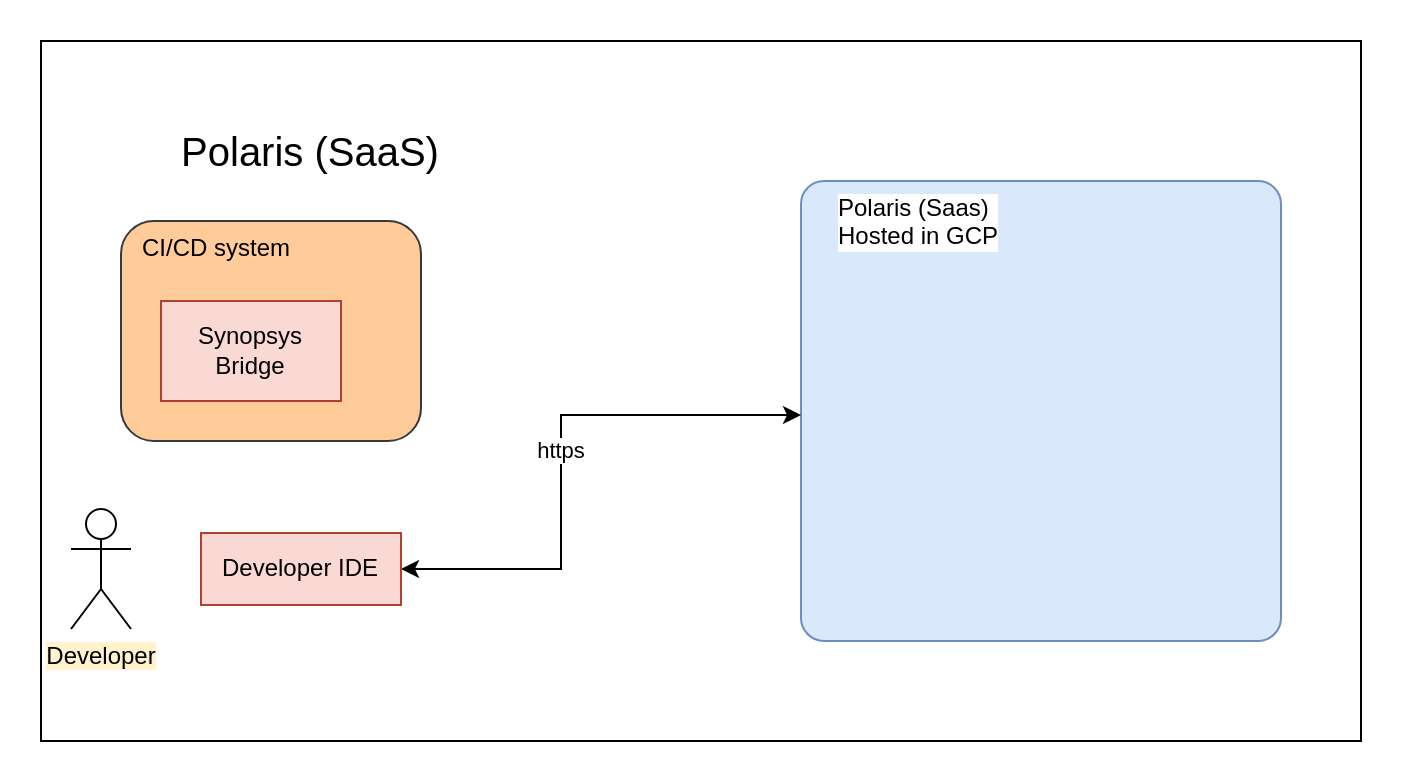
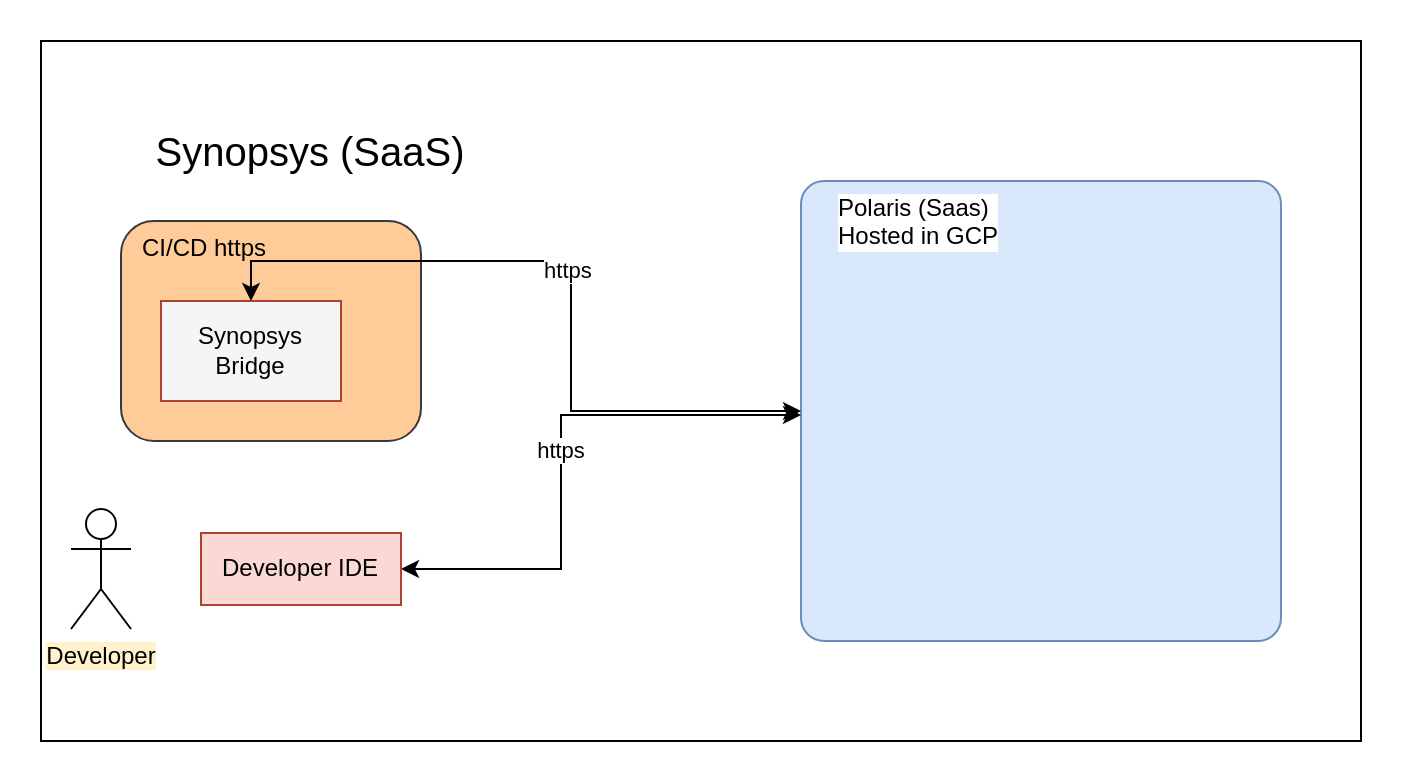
  <mxCell id="0" />
  <mxCell id="1" parent="0" />
  <mxCell id="2" value="" style="whiteSpace=wrap;html=1;rounded=0;shadow=0;glass=0;labelBackgroundColor=#FFF2CC;" parent="1" vertex="1"><mxGeometry x="20" y="20" width="660" height="350" as="geometry" /></mxCell>
- <mxCell id="3" value="Polaris (SaaS)" style="text;strokeColor=none;align=center;fillColor=none;html=1;verticalAlign=middle;whiteSpace=wrap;rounded=0;fontSize=20;" parent="1" vertex="1"><mxGeometry x="60" y="60" width="190" height="30" as="geometry" /></mxCell>
- <mxCell id="4" value="CI/CD system" style="rounded=1;whiteSpace=wrap;html=1;align=left;verticalAlign=top;spacingLeft=9;fillColor=#ffcc99;strokeColor=#36393d;" parent="1" vertex="1"><mxGeometry x="60" y="110" width="150" height="110" as="geometry" /></mxCell>
- <mxCell id="5" value="Synopsys&lt;br&gt;Bridge" style="rounded=0;whiteSpace=wrap;html=1;align=center;verticalAlign=middle;fillColor=#fad9d5;strokeColor=#ae4132;" parent="1" vertex="1"><mxGeometry x="80" y="150" width="90" height="50" as="geometry" /></mxCell>
+ <mxCell id="3" value="Synopsys (SaaS)" style="text;strokeColor=none;align=center;fillColor=none;html=1;verticalAlign=middle;whiteSpace=wrap;rounded=0;fontSize=20;" parent="1" vertex="1"><mxGeometry x="60" y="60" width="190" height="30" as="geometry" /></mxCell>
+ <mxCell id="4" value="CI/CD https" style="rounded=1;whiteSpace=wrap;html=1;align=left;verticalAlign=top;spacingLeft=9;fillColor=#ffcc99;strokeColor=#36393d;" parent="1" vertex="1"><mxGeometry x="60" y="110" width="150" height="110" as="geometry" /></mxCell>
+ <mxCell id="5" value="Synopsys&lt;br&gt;Bridge" style="rounded=0;whiteSpace=wrap;html=1;align=center;verticalAlign=middle;fillColor=#f5f5f5;strokeColor=#ae4132;" parent="1" vertex="1"><mxGeometry x="80" y="150" width="90" height="50" as="geometry" /></mxCell>
  <mxCell id="6" value="Polaris (Saas)&amp;nbsp;&lt;br&gt;Hosted in GCP" style="rounded=1;whiteSpace=wrap;html=1;arcSize=5;align=left;verticalAlign=top;spacingLeft=17;labelBackgroundColor=#FFFFFF;fillColor=#dae8fc;strokeColor=#6c8ebf;" parent="1" vertex="1"><mxGeometry x="400" y="90" width="240" height="230" as="geometry" /></mxCell>
+ <mxCell id="7" value="https&amp;nbsp;" style="edgeStyle=orthogonalEdgeStyle;rounded=0;orthogonalLoop=1;jettySize=auto;html=1;exitX=0.5;exitY=0;exitDx=0;exitDy=0;entryX=0;entryY=0.5;entryDx=0;entryDy=0;startArrow=classic;startFill=1;" parent="1" source="5" target="6" edge="1"><mxGeometry relative="1" as="geometry"><mxPoint x="420" y="200.5" as="targetPoint" /></mxGeometry></mxCell>
  <mxCell id="8" value="Developer" style="shape=umlActor;verticalLabelPosition=bottom;verticalAlign=top;html=1;outlineConnect=0;rounded=1;shadow=0;glass=0;labelBackgroundColor=#FFF2CC;" parent="1" vertex="1"><mxGeometry x="35" y="254" width="30" height="60" as="geometry" /></mxCell>
  <mxCell id="9" value="https" style="edgeStyle=orthogonalEdgeStyle;rounded=0;orthogonalLoop=1;jettySize=auto;html=1;startArrow=classic;startFill=1;" parent="1" source="10" edge="1"><mxGeometry relative="1" as="geometry"><mxPoint x="400" y="207" as="targetPoint" /><Array as="points"><mxPoint x="280" y="284" /><mxPoint x="280" y="207" /></Array></mxGeometry></mxCell>
  <mxCell id="10" value="Developer IDE" style="whiteSpace=wrap;html=1;align=left;verticalAlign=middle;spacingLeft=9;fillColor=#fad9d5;strokeColor=#ae4132;rounded=0;" parent="1" vertex="1"><mxGeometry x="100" y="266" width="100" height="36" as="geometry" /></mxCell>
